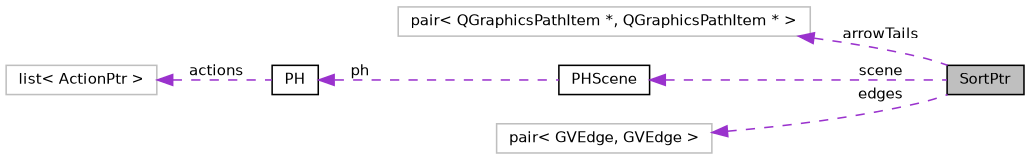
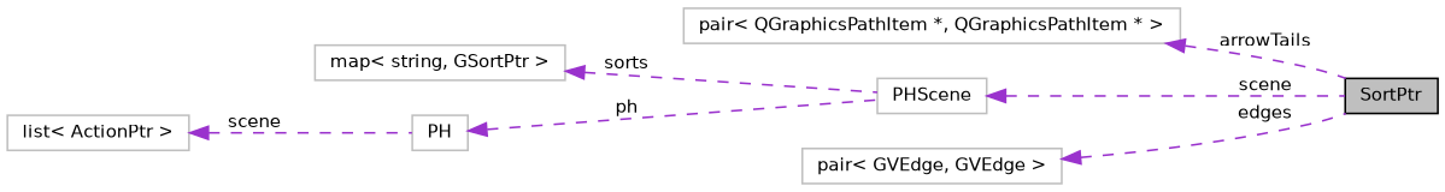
  digraph {
    rankdir=LR
    node [color=grey75 fillcolor=white fontname=Helvetica fontsize=10 shape=record style=filled]
    edge [color=darkorchid3 dir=back fontname=Helvetica fontsize=10 labelfontname=Helvetica labelfontsize=10 style=dashed]
    n1 [color=black fillcolor=grey75 fontcolor=black height=0.2 label=SortPtr width=0.4]
    n2 [height=0.2 label="pair\< QGraphicsPathItem *, QGraphicsPathItem * \>" width=0.4]
-   n3 [color=black height=0.2 label=PHScene width=0.4]
-   n5 [color=black height=0.2 label=PH width=0.4]
+   n3 [height=0.2 label=PHScene width=0.4]
+   n4 [height=0.2 label="map\< string, GSortPtr \>" width=0.4]
+   n5 [height=0.2 label=PH width=0.4]
    n6 [height=0.2 label="list\< ActionPtr \>" width=0.4]
    n7 [height=0.2 label="pair\< GVEdge, GVEdge \>" width=0.4]
    n2 -> n1 [label=" arrowTails"]
    n3 -> n1 [label=" scene"]
+   n4 -> n3 [label=" sorts"]
    n5 -> n3 [label=" ph"]
-   n6 -> n5 [label=" actions"]
+   n6 -> n5 [label=" scene"]
    n7 -> n1 [label=" edges"]
  }
